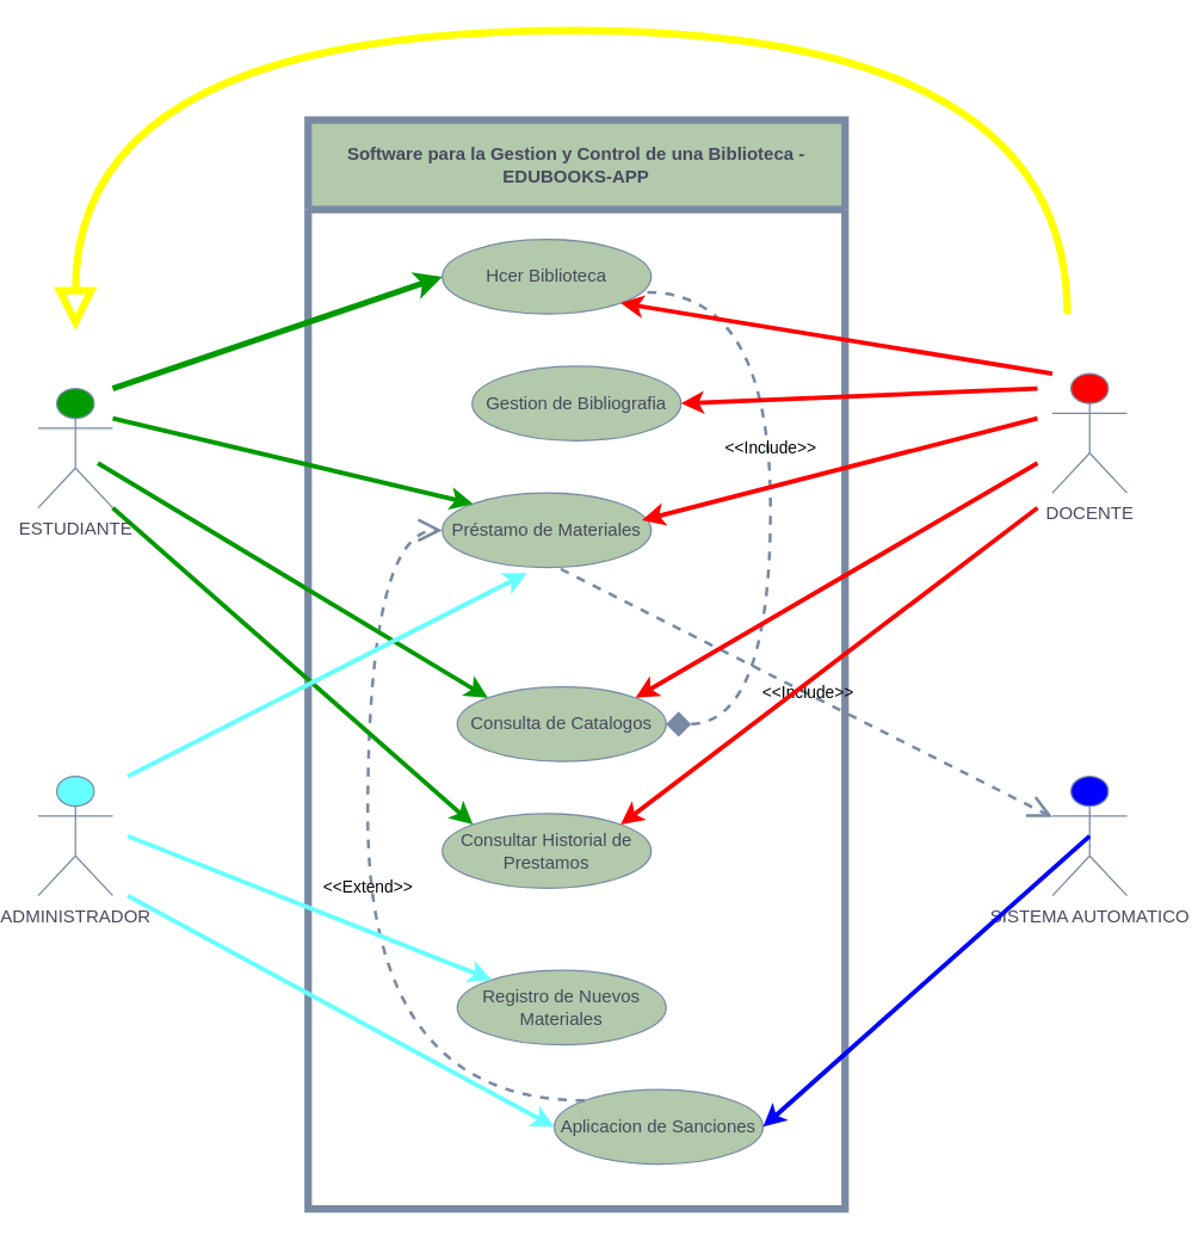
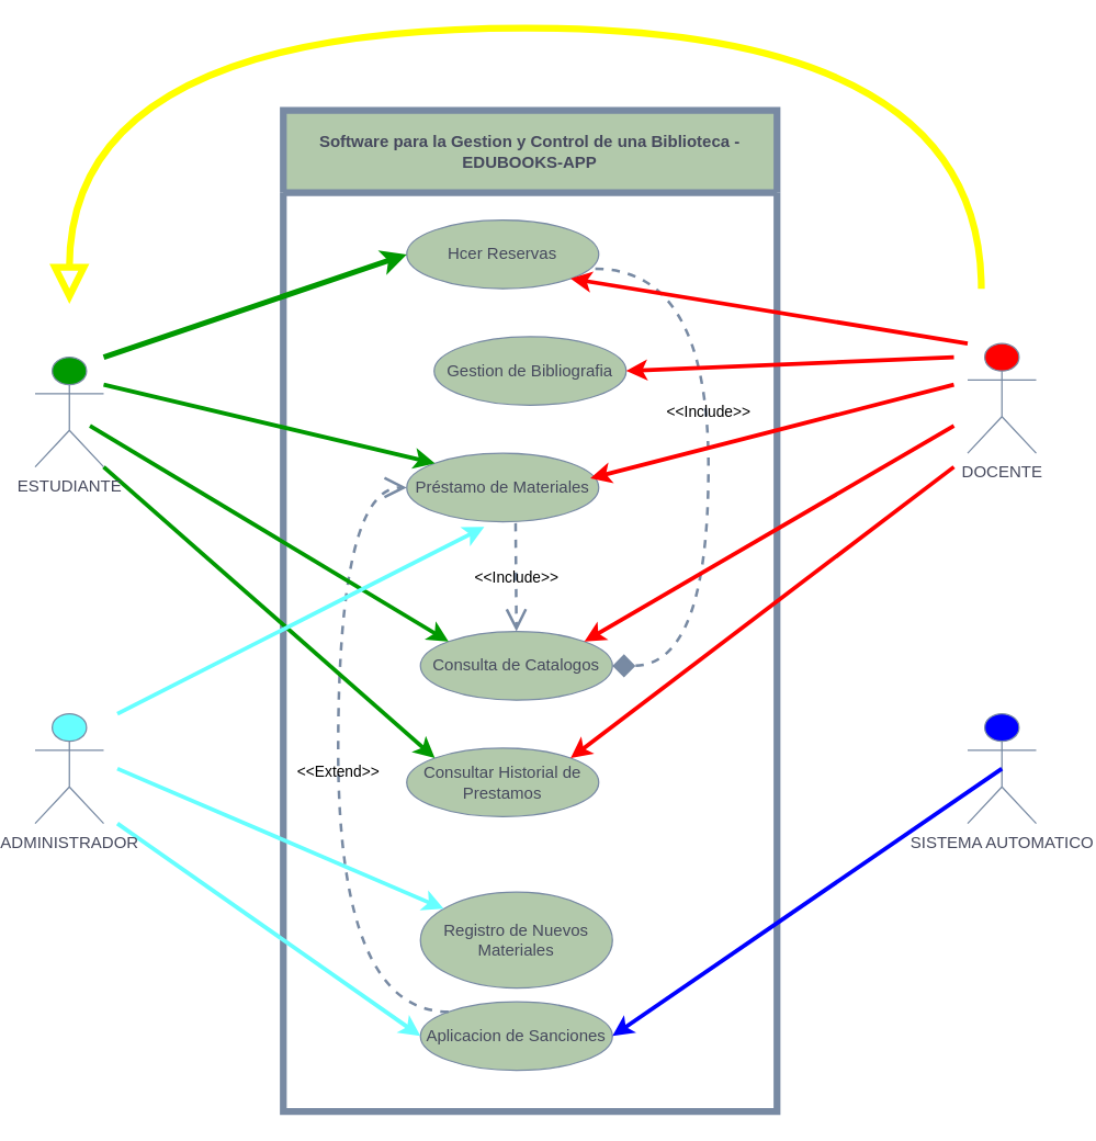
  <mxCell id="0" />
  <mxCell id="1" parent="0" />
  <mxCell id="2" value="&lt;font style=&quot;vertical-align: inherit;&quot; dir=&quot;auto&quot;&gt;&lt;font style=&quot;vertical-align: inherit;&quot; dir=&quot;auto&quot;&gt;Software para la Gestion y Control de una Biblioteca - EDUBOOKS-APP&lt;/font&gt;&lt;/font&gt;" style="swimlane;whiteSpace=wrap;html=1;startSize=60;labelBackgroundColor=none;fillColor=#B2C9AB;strokeColor=#788AA3;fontColor=#46495D;strokeWidth=5;" vertex="1" parent="1"><mxGeometry x="201" y="80" width="360" height="730" as="geometry" /></mxCell>
- <mxCell id="3" value="&lt;font style=&quot;vertical-align: inherit;&quot; dir=&quot;auto&quot;&gt;&lt;font style=&quot;vertical-align: inherit;&quot; dir=&quot;auto&quot;&gt;Hcer Biblioteca&lt;/font&gt;&lt;/font&gt;" style="ellipse;whiteSpace=wrap;html=1;labelBackgroundColor=none;fillColor=#B2C9AB;strokeColor=#788AA3;fontColor=#46495D;" vertex="1" parent="2"><mxGeometry x="90" y="80" width="140" height="50" as="geometry" /></mxCell>
+ <mxCell id="3" value="&lt;font style=&quot;vertical-align: inherit;&quot; dir=&quot;auto&quot;&gt;&lt;font style=&quot;vertical-align: inherit;&quot; dir=&quot;auto&quot;&gt;Hcer Reservas&lt;/font&gt;&lt;/font&gt;" style="ellipse;whiteSpace=wrap;html=1;labelBackgroundColor=none;fillColor=#B2C9AB;strokeColor=#788AA3;fontColor=#46495D;" vertex="1" parent="2"><mxGeometry x="90" y="80" width="140" height="50" as="geometry" /></mxCell>
  <mxCell id="4" value="&lt;font style=&quot;vertical-align: inherit;&quot; dir=&quot;auto&quot;&gt;&lt;font style=&quot;vertical-align: inherit;&quot; dir=&quot;auto&quot;&gt;Gestion de Bibliografia&lt;/font&gt;&lt;/font&gt;" style="ellipse;whiteSpace=wrap;html=1;labelBackgroundColor=none;fillColor=#B2C9AB;strokeColor=#788AA3;fontColor=#46495D;" vertex="1" parent="2"><mxGeometry x="110" y="165" width="140" height="50" as="geometry" /></mxCell>
  <mxCell id="5" value="&lt;font style=&quot;vertical-align: inherit;&quot; dir=&quot;auto&quot;&gt;&lt;font style=&quot;vertical-align: inherit;&quot; dir=&quot;auto&quot;&gt;&lt;font style=&quot;vertical-align: inherit;&quot; dir=&quot;auto&quot;&gt;&lt;font style=&quot;vertical-align: inherit;&quot; dir=&quot;auto&quot;&gt;Préstamo de Materiales&lt;/font&gt;&lt;/font&gt;&lt;/font&gt;&lt;/font&gt;" style="ellipse;whiteSpace=wrap;html=1;labelBackgroundColor=none;fillColor=#B2C9AB;strokeColor=#788AA3;fontColor=#46495D;" vertex="1" parent="2"><mxGeometry x="90" y="250" width="140" height="50" as="geometry" /></mxCell>
  <mxCell id="6" value="&lt;font style=&quot;vertical-align: inherit;&quot; dir=&quot;auto&quot;&gt;&lt;font style=&quot;vertical-align: inherit;&quot; dir=&quot;auto&quot;&gt;Consulta de Catalogos&lt;/font&gt;&lt;/font&gt;" style="ellipse;whiteSpace=wrap;html=1;labelBackgroundColor=none;fillColor=#B2C9AB;strokeColor=#788AA3;fontColor=#46495D;" vertex="1" parent="2"><mxGeometry x="100" y="380" width="140" height="50" as="geometry" /></mxCell>
  <mxCell id="7" value="&lt;font style=&quot;vertical-align: inherit;&quot; dir=&quot;auto&quot;&gt;&lt;font style=&quot;vertical-align: inherit;&quot; dir=&quot;auto&quot;&gt;&lt;font style=&quot;vertical-align: inherit;&quot; dir=&quot;auto&quot;&gt;&lt;font style=&quot;vertical-align: inherit;&quot; dir=&quot;auto&quot;&gt;Consultar Historial de Prestamos&lt;/font&gt;&lt;/font&gt;&lt;/font&gt;&lt;/font&gt;" style="ellipse;whiteSpace=wrap;html=1;labelBackgroundColor=none;fillColor=#B2C9AB;strokeColor=#788AA3;fontColor=#46495D;" vertex="1" parent="2"><mxGeometry x="90" y="465" width="140" height="50" as="geometry" /></mxCell>
- <mxCell id="8" value="&lt;font style=&quot;vertical-align: inherit;&quot; dir=&quot;auto&quot;&gt;&lt;font style=&quot;vertical-align: inherit;&quot; dir=&quot;auto&quot;&gt;Registro de Nuevos Materiales&lt;/font&gt;&lt;/font&gt;" style="ellipse;whiteSpace=wrap;html=1;labelBackgroundColor=none;fillColor=#B2C9AB;strokeColor=#788AA3;fontColor=#46495D;" vertex="1" parent="2"><mxGeometry x="100" y="570" width="140" height="50" as="geometry" /></mxCell>
- <mxCell id="9" value="&lt;font style=&quot;vertical-align: inherit;&quot; dir=&quot;auto&quot;&gt;&lt;font style=&quot;vertical-align: inherit;&quot; dir=&quot;auto&quot;&gt;Aplicacion de Sanciones&lt;/font&gt;&lt;/font&gt;" style="ellipse;whiteSpace=wrap;html=1;labelBackgroundColor=none;fillColor=#B2C9AB;strokeColor=#788AA3;fontColor=#46495D;" vertex="1" parent="2"><mxGeometry x="165" y="650" width="140" height="50" as="geometry" /></mxCell>
+ <mxCell id="8" value="&lt;font style=&quot;vertical-align: inherit;&quot; dir=&quot;auto&quot;&gt;&lt;font style=&quot;vertical-align: inherit;&quot; dir=&quot;auto&quot;&gt;Registro de Nuevos Materiales&lt;/font&gt;&lt;/font&gt;" style="ellipse;whiteSpace=wrap;html=1;labelBackgroundColor=none;fillColor=#B2C9AB;strokeColor=#788AA3;fontColor=#46495D;" vertex="1" parent="2"><mxGeometry x="100" y="570" width="140" height="70" as="geometry" /></mxCell>
+ <mxCell id="9" value="&lt;font style=&quot;vertical-align: inherit;&quot; dir=&quot;auto&quot;&gt;&lt;font style=&quot;vertical-align: inherit;&quot; dir=&quot;auto&quot;&gt;Aplicacion de Sanciones&lt;/font&gt;&lt;/font&gt;" style="ellipse;whiteSpace=wrap;html=1;labelBackgroundColor=none;fillColor=#B2C9AB;strokeColor=#788AA3;fontColor=#46495D;" vertex="1" parent="2"><mxGeometry x="100" y="650" width="140" height="50" as="geometry" /></mxCell>
  <mxCell id="10" value="&lt;font style=&quot;vertical-align: inherit;&quot; dir=&quot;auto&quot;&gt;&lt;font style=&quot;vertical-align: inherit;&quot; dir=&quot;auto&quot;&gt;&amp;lt;&amp;lt;Include&amp;gt;&amp;gt;&lt;/font&gt;&lt;/font&gt;" style="endArrow=diamond;endSize=12;dashed=1;html=1;rounded=0;exitX=0.982;exitY=0.711;exitDx=0;exitDy=0;entryX=1;entryY=0.5;entryDx=0;entryDy=0;exitPerimeter=0;edgeStyle=orthogonalEdgeStyle;curved=1;labelBackgroundColor=none;strokeColor=#788AA3;fontColor=default;strokeWidth=2;" edge="1" parent="2" source="3" target="6"><mxGeometry x="-0.154" width="160" relative="1" as="geometry"><mxPoint x="70" y="140" as="sourcePoint" /><mxPoint x="230" y="140" as="targetPoint" /><Array as="points"><mxPoint x="310" y="116" /><mxPoint x="310" y="405" /></Array><mxPoint as="offset" /></mxGeometry></mxCell>
- <mxCell id="11" value="&lt;font style=&quot;vertical-align: inherit;&quot; dir=&quot;auto&quot;&gt;&lt;font style=&quot;vertical-align: inherit;&quot; dir=&quot;auto&quot;&gt;&amp;lt;&amp;lt;Include&amp;gt;&amp;gt;&lt;/font&gt;&lt;/font&gt;" style="endArrow=open;endSize=12;dashed=1;html=1;rounded=0;exitX=0.567;exitY=1.02;exitDx=0;exitDy=0;exitPerimeter=0;labelBackgroundColor=none;strokeColor=#788AA3;fontColor=default;strokeWidth=2;" edge="1" parent="2" source="5" target="26"><mxGeometry width="160" relative="1" as="geometry"><mxPoint x="237" y="126" as="sourcePoint" /><mxPoint x="204" y="320" as="targetPoint" /></mxGeometry></mxCell>
+ <mxCell id="11" value="&lt;font style=&quot;vertical-align: inherit;&quot; dir=&quot;auto&quot;&gt;&lt;font style=&quot;vertical-align: inherit;&quot; dir=&quot;auto&quot;&gt;&amp;lt;&amp;lt;Include&amp;gt;&amp;gt;&lt;/font&gt;&lt;/font&gt;" style="endArrow=open;endSize=12;dashed=1;html=1;rounded=0;exitX=0.567;exitY=1.02;exitDx=0;exitDy=0;entryX=0.5;entryY=0;entryDx=0;entryDy=0;exitPerimeter=0;labelBackgroundColor=none;strokeColor=#788AA3;fontColor=default;strokeWidth=2;" edge="1" parent="2" source="5" target="6"><mxGeometry width="160" relative="1" as="geometry"><mxPoint x="237" y="126" as="sourcePoint" /><mxPoint x="204" y="320" as="targetPoint" /></mxGeometry></mxCell>
  <mxCell id="12" value="&amp;lt;&amp;lt;Extend&amp;gt;&amp;gt;" style="endArrow=open;endSize=12;dashed=1;html=1;rounded=0;entryX=0;entryY=0.5;entryDx=0;entryDy=0;exitX=0;exitY=0;exitDx=0;exitDy=0;edgeStyle=orthogonalEdgeStyle;curved=1;labelBackgroundColor=none;strokeColor=#788AA3;fontColor=default;strokeWidth=2;" edge="1" parent="2" source="9" target="5"><mxGeometry width="160" relative="1" as="geometry"><mxPoint x="60" y="590" as="sourcePoint" /><mxPoint x="220" y="590" as="targetPoint" /><Array as="points"><mxPoint x="40" y="657" /><mxPoint x="40" y="275" /></Array></mxGeometry></mxCell>
  <mxCell id="13" style="rounded=0;orthogonalLoop=1;jettySize=auto;html=1;entryX=0;entryY=0.5;entryDx=0;entryDy=0;strokeColor=#009900;fontColor=#46495D;fillColor=#B2C9AB;strokeWidth=4;" edge="1" parent="1" target="3"><mxGeometry relative="1" as="geometry"><mxPoint x="70" y="260" as="sourcePoint" /></mxGeometry></mxCell>
  <mxCell id="14" style="rounded=0;orthogonalLoop=1;jettySize=auto;html=1;strokeColor=#009900;fontColor=#46495D;fillColor=#B2C9AB;entryX=0;entryY=0;entryDx=0;entryDy=0;strokeWidth=3;" edge="1" parent="1" target="5"><mxGeometry relative="1" as="geometry"><mxPoint x="310" y="320" as="targetPoint" /><mxPoint x="70" y="280" as="sourcePoint" /></mxGeometry></mxCell>
  <mxCell id="15" style="rounded=0;orthogonalLoop=1;jettySize=auto;html=1;entryX=0;entryY=0;entryDx=0;entryDy=0;strokeColor=#009900;fontColor=#46495D;fillColor=#B2C9AB;strokeWidth=3;" edge="1" parent="1" target="6"><mxGeometry relative="1" as="geometry"><mxPoint x="60" y="310" as="sourcePoint" /></mxGeometry></mxCell>
  <mxCell id="16" style="rounded=0;orthogonalLoop=1;jettySize=auto;html=1;exitX=1;exitY=1;exitDx=0;exitDy=0;exitPerimeter=0;entryX=0;entryY=0;entryDx=0;entryDy=0;strokeColor=#009900;fontColor=#46495D;fillColor=#B2C9AB;strokeWidth=3;" edge="1" parent="1" source="17" target="7"><mxGeometry relative="1" as="geometry" /></mxCell>
  <mxCell id="17" value="ESTUDIANTE" style="shape=umlActor;verticalLabelPosition=bottom;verticalAlign=top;html=1;labelBackgroundColor=none;fillColor=#009900;strokeColor=#788AA3;fontColor=#46495D;" vertex="1" parent="1"><mxGeometry x="20" y="260" width="50" height="80" as="geometry" /></mxCell>
  <mxCell id="18" style="rounded=0;orthogonalLoop=1;jettySize=auto;html=1;entryX=1;entryY=1;entryDx=0;entryDy=0;strokeColor=#FF0000;fontColor=#46495D;fillColor=#B2C9AB;strokeWidth=3;" edge="1" parent="1" target="3"><mxGeometry relative="1" as="geometry"><mxPoint x="700" y="250" as="sourcePoint" /></mxGeometry></mxCell>
  <mxCell id="19" style="rounded=0;orthogonalLoop=1;jettySize=auto;html=1;entryX=1;entryY=0.5;entryDx=0;entryDy=0;strokeColor=#FF0000;fontColor=#46495D;fillColor=#B2C9AB;strokeWidth=3;" edge="1" parent="1" target="4"><mxGeometry relative="1" as="geometry"><mxPoint x="690" y="260" as="sourcePoint" /></mxGeometry></mxCell>
  <mxCell id="20" style="rounded=0;orthogonalLoop=1;jettySize=auto;html=1;entryX=1;entryY=0;entryDx=0;entryDy=0;strokeColor=#FF0000;fontColor=#46495D;fillColor=#B2C9AB;strokeWidth=3;" edge="1" parent="1" target="6"><mxGeometry relative="1" as="geometry"><mxPoint x="690" y="310" as="sourcePoint" /></mxGeometry></mxCell>
  <mxCell id="21" style="rounded=0;orthogonalLoop=1;jettySize=auto;html=1;entryX=1;entryY=0;entryDx=0;entryDy=0;strokeColor=#FF0000;fontColor=#46495D;fillColor=#B2C9AB;strokeWidth=3;" edge="1" parent="1" target="7"><mxGeometry relative="1" as="geometry"><mxPoint x="690" y="340" as="sourcePoint" /></mxGeometry></mxCell>
  <mxCell id="22" value="DOCENTE" style="shape=umlActor;verticalLabelPosition=bottom;verticalAlign=top;html=1;labelBackgroundColor=none;fillColor=#FF0000;strokeColor=#788AA3;fontColor=#46495D;" vertex="1" parent="1"><mxGeometry x="700" y="250" width="50" height="80" as="geometry" /></mxCell>
  <mxCell id="23" style="rounded=0;orthogonalLoop=1;jettySize=auto;html=1;entryX=0;entryY=0.5;entryDx=0;entryDy=0;startSize=9;strokeWidth=3;labelBackgroundColor=none;strokeColor=#66FFFF;fontColor=default;" edge="1" parent="1" target="9"><mxGeometry relative="1" as="geometry"><mxPoint x="80" y="600" as="sourcePoint" /></mxGeometry></mxCell>
  <mxCell id="24" style="edgeStyle=none;rounded=0;orthogonalLoop=1;jettySize=auto;html=1;strokeWidth=3;labelBackgroundColor=none;strokeColor=#66FFFF;fontColor=default;" edge="1" parent="1" target="8"><mxGeometry relative="1" as="geometry"><mxPoint x="80" y="560" as="sourcePoint" /></mxGeometry></mxCell>
  <mxCell id="25" value="ADMINISTRADOR" style="shape=umlActor;verticalLabelPosition=bottom;verticalAlign=top;html=1;labelBackgroundColor=none;fillColor=#66FFFF;strokeColor=#788AA3;fontColor=#46495D;" vertex="1" parent="1"><mxGeometry x="20" y="520" width="50" height="80" as="geometry" /></mxCell>
  <mxCell id="26" value="SISTEMA AUTOMATICO" style="shape=umlActor;verticalLabelPosition=bottom;verticalAlign=top;html=1;labelBackgroundColor=none;fillColor=#0000FF;strokeColor=#788AA3;fontColor=#46495D;" vertex="1" parent="1"><mxGeometry x="700" y="520" width="50" height="80" as="geometry" /></mxCell>
  <mxCell id="27" style="edgeStyle=none;rounded=0;orthogonalLoop=1;jettySize=auto;html=1;exitX=0.5;exitY=0.5;exitDx=0;exitDy=0;exitPerimeter=0;entryX=1;entryY=0.5;entryDx=0;entryDy=0;strokeWidth=3;labelBackgroundColor=none;strokeColor=#0000FF;fontColor=default;" edge="1" parent="1" source="26" target="9"><mxGeometry relative="1" as="geometry" /></mxCell>
  <mxCell id="28" style="rounded=0;orthogonalLoop=1;jettySize=auto;html=1;entryX=0.404;entryY=1.075;entryDx=0;entryDy=0;entryPerimeter=0;strokeColor=#66FFFF;fontColor=#46495D;fillColor=#B2C9AB;strokeWidth=3;" edge="1" parent="1" target="5"><mxGeometry relative="1" as="geometry"><mxPoint x="80" y="520" as="sourcePoint" /></mxGeometry></mxCell>
  <mxCell id="29" style="rounded=0;orthogonalLoop=1;jettySize=auto;html=1;entryX=0.956;entryY=0.366;entryDx=0;entryDy=0;entryPerimeter=0;strokeColor=#FF0000;fontColor=#46495D;fillColor=#B2C9AB;strokeWidth=3;" edge="1" parent="1" target="5"><mxGeometry relative="1" as="geometry"><mxPoint x="690" y="280" as="sourcePoint" /></mxGeometry></mxCell>
  <mxCell id="30" value="" style="endArrow=block;endSize=16;endFill=0;html=1;rounded=0;edgeStyle=orthogonalEdgeStyle;curved=1;strokeColor=#FFFF00;strokeWidth=5;" edge="1" parent="1"><mxGeometry width="160" relative="1" as="geometry"><mxPoint x="710" y="210" as="sourcePoint" /><mxPoint x="45" y="221" as="targetPoint" /><Array as="points"><mxPoint x="710" y="20" /><mxPoint x="45" y="20" /></Array></mxGeometry></mxCell>
